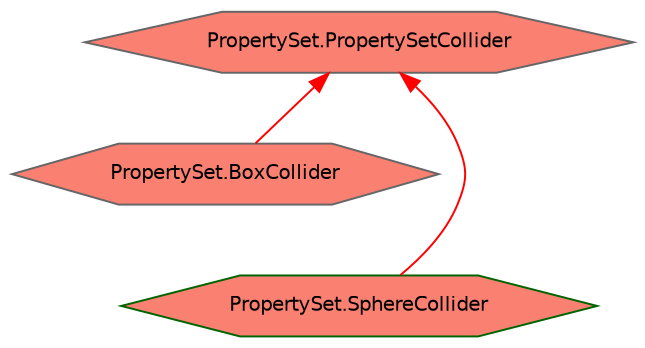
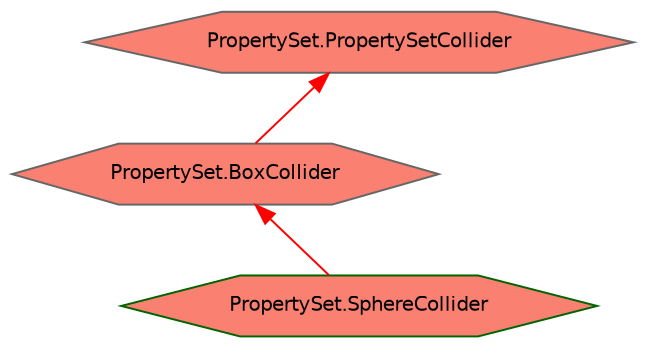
  digraph {
    rankdir=TB
    node [color=gray40 fillcolor=salmon fontname=Helvetica fontsize=10 shape=hexagon style=filled]
    edge [color=red dir=back fontname=Helvetica fontsize=10 labelfontname=Helvetica labelfontsize=10 style=solid]
    n1 [height=0.2 label="PropertySet.PropertySetCollider" width=0.4]
    n2 [height=0.2 label="PropertySet.BoxCollider" width=0.4]
    n3 [color=darkgreen height=0.2 label="PropertySet.SphereCollider" width=0.4]
    n1 -> n2
-   n1 -> n3
+   n2 -> n3
  }
